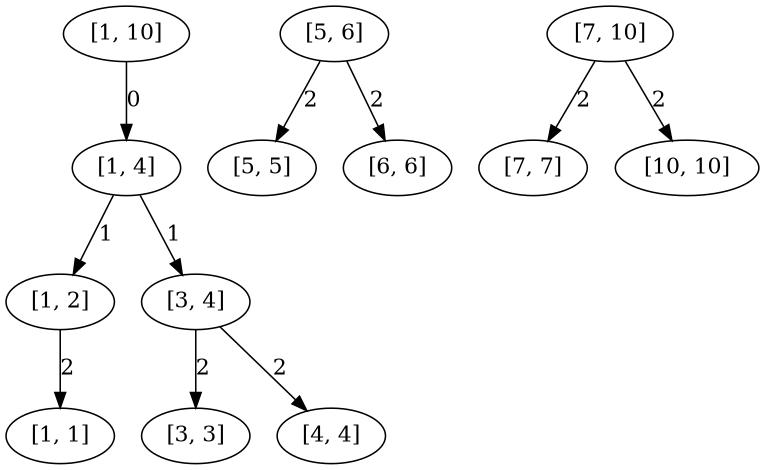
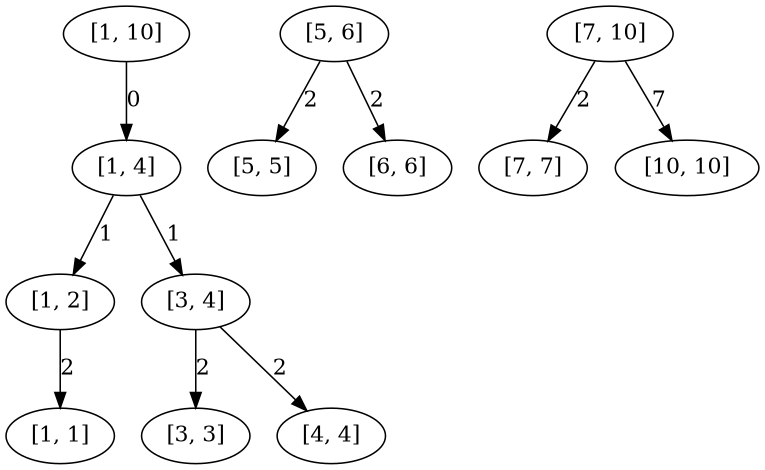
  digraph {
    n1 [label="[1, 10]"]
    n2 [label="[1, 4]"]
    n3 [label="[1, 2]"]
    n4 [label="[3, 4]"]
    n5 [label="[1, 1]"]
    n6 [label="[3, 3]"]
    n7 [label="[4, 4]"]
    n8 [label="[5, 6]"]
    n9 [label="[5, 5]"]
    n10 [label="[6, 6]"]
    n11 [label="[7, 10]"]
    n12 [label="[7, 7]"]
    n13 [label="[10, 10]"]
    n1 -> n2 [label=0]
    n2 -> n3 [label=1]
    n2 -> n4 [label=1]
    n3 -> n5 [label=2]
    n4 -> n6 [label=2]
    n4 -> n7 [label=2]
    n8 -> n9 [label=2]
    n8 -> n10 [label=2]
    n11 -> n12 [label=2]
-   n11 -> n13 [label=2]
+   n11 -> n13 [label=7]
  }
